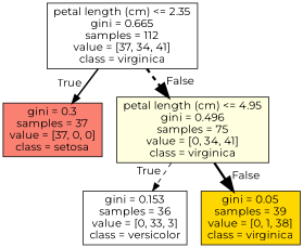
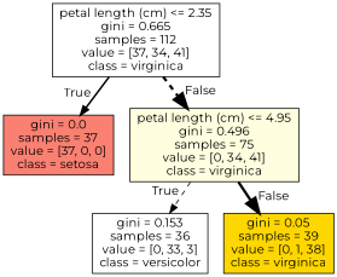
  digraph {
    fontname=Montserrat
    node [shape=box style=filled fillcolor=white fontname=Montserrat]
    edge [headlabel=True labelangle=45 labeldistance=2.5 style=bold fontname=Montserrat]
    n1 [label="petal length (cm) <= 2.35\ngini = 0.665\nsamples = 112\nvalue = [37, 34, 41]\nclass = virginica"]
-   n2 [label="gini = 0.3\nsamples = 37\nvalue = [37, 0, 0]\nclass = setosa" fillcolor=salmon]
+   n2 [label="gini = 0.0\nsamples = 37\nvalue = [37, 0, 0]\nclass = setosa" fillcolor=salmon]
    n3 [label="petal length (cm) <= 4.95\ngini = 0.496\nsamples = 75\nvalue = [0, 34, 41]\nclass = virginica" fillcolor=lightyellow]
    n4 [label="gini = 0.153\nsamples = 36\nvalue = [0, 33, 3]\nclass = versicolor"]
    n5 [label="gini = 0.05\nsamples = 39\nvalue = [0, 1, 38]\nclass = virginica" fillcolor=gold]
    n1 -> n2
    n1 -> n3 [arrowsize=1.7 headlabel=False labelangle=-75 penwidth=3 style=dashed]
    n3 -> n4 [style=dashed]
    n3 -> n5 [arrowsize=1.7 headlabel=False labelangle=-75 penwidth=3]
  }
